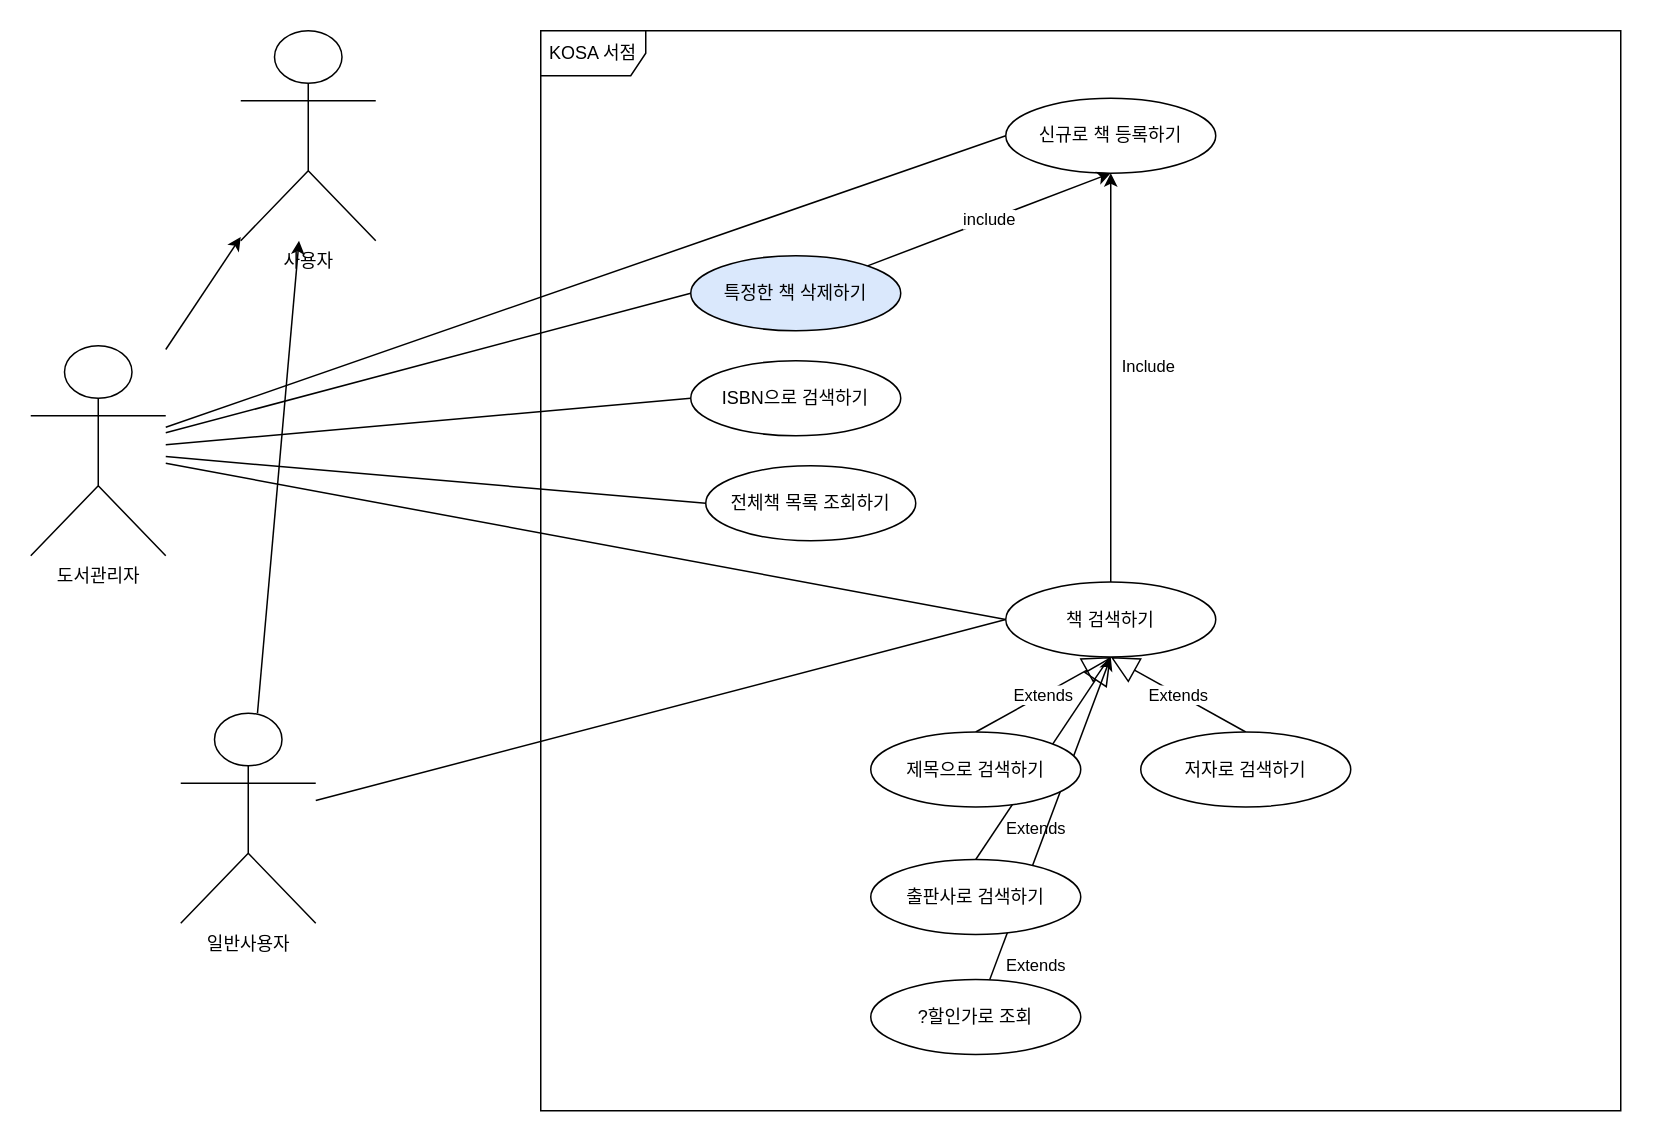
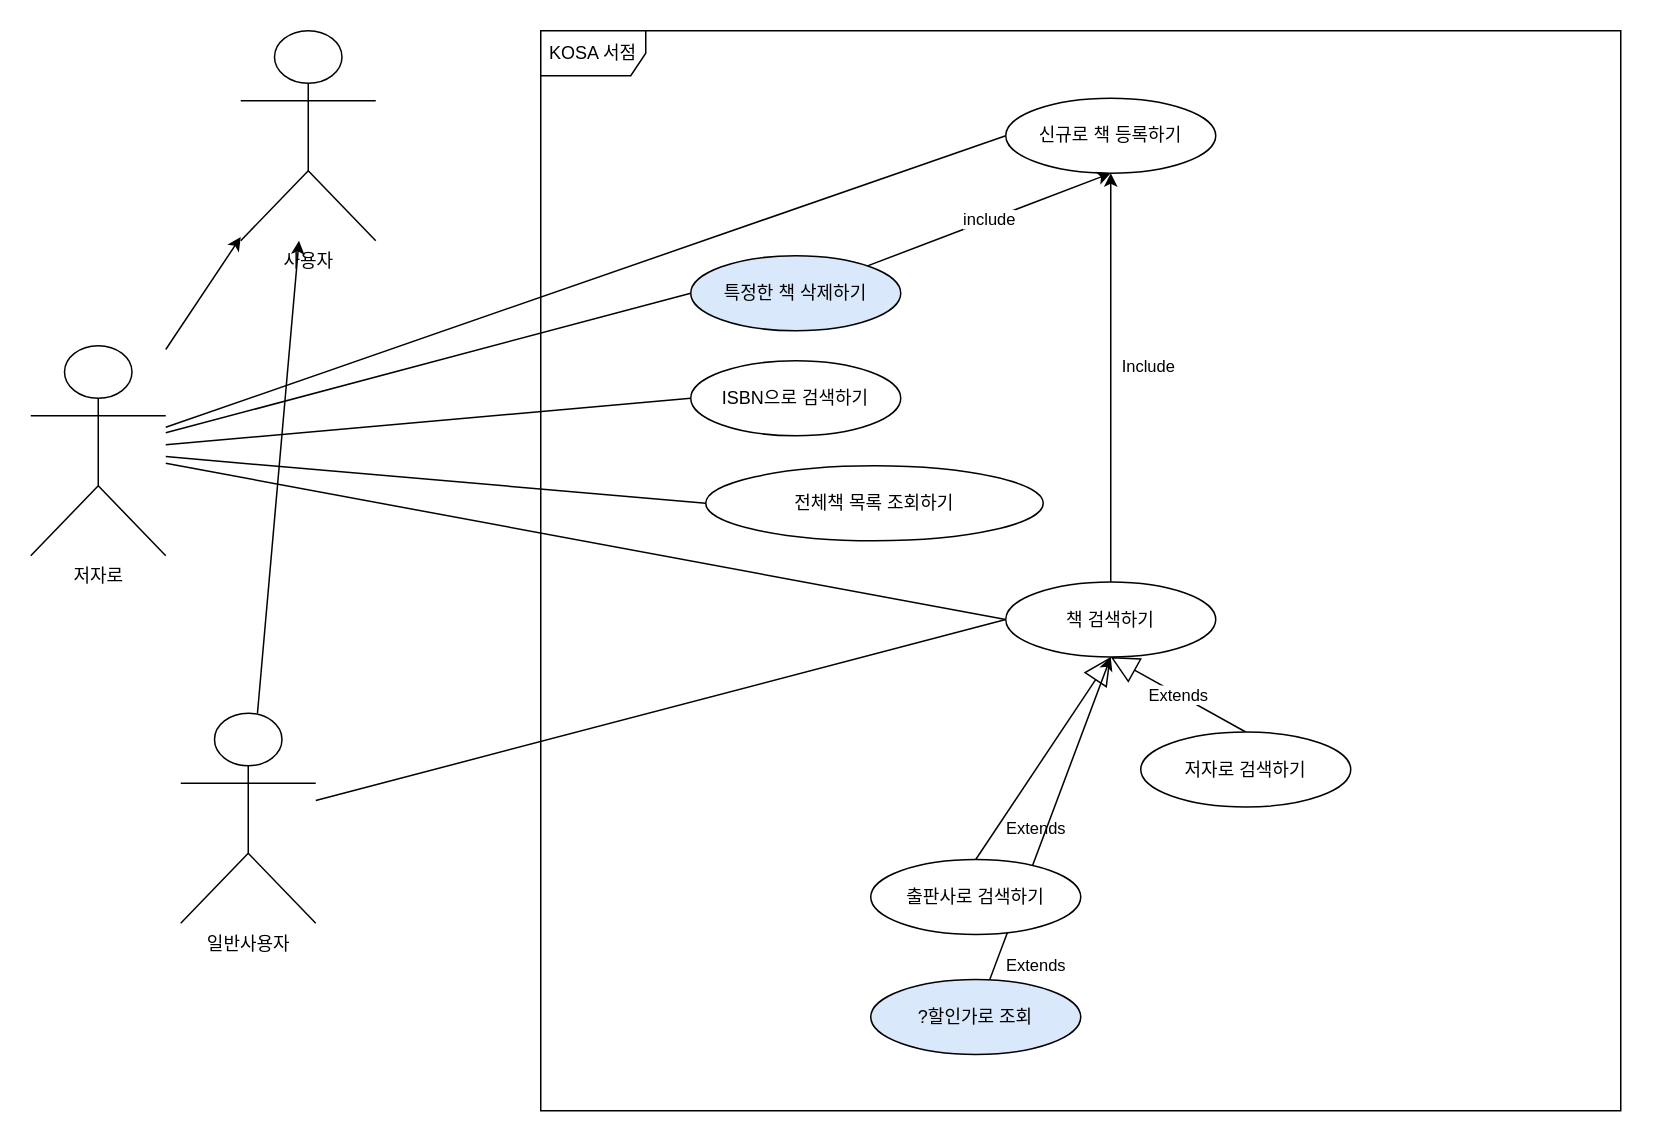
  <mxCell id="0" />
  <mxCell id="1" parent="0" />
  <mxCell id="2" style="rounded=0;orthogonalLoop=1;jettySize=auto;html=1;entryX=0;entryY=0.5;entryDx=0;entryDy=0;endArrow=none;startFill=0;" edge="1" parent="1" source="27" target="19"><mxGeometry relative="1" as="geometry" /></mxCell>
  <mxCell id="3" style="rounded=0;orthogonalLoop=1;jettySize=auto;html=1;entryX=0;entryY=0.5;entryDx=0;entryDy=0;endArrow=none;startFill=0;" edge="1" parent="1" source="28" target="19"><mxGeometry relative="1" as="geometry" /></mxCell>
- <mxCell id="4" value="Extends" style="endArrow=block;endSize=16;endFill=0;html=1;rounded=0;exitX=0.5;exitY=0;exitDx=0;exitDy=0;entryX=0.5;entryY=1;entryDx=0;entryDy=0;" edge="1" parent="1" source="20" target="19"><mxGeometry x="-0.005" width="160" relative="1" as="geometry"><mxPoint x="400" y="657.5" as="sourcePoint" /><mxPoint x="560" y="657.5" as="targetPoint" /><mxPoint as="offset" /></mxGeometry></mxCell>
  <mxCell id="5" value="Extends" style="endArrow=block;endSize=16;endFill=0;html=1;rounded=0;exitX=0.5;exitY=0;exitDx=0;exitDy=0;entryX=0.5;entryY=1;entryDx=0;entryDy=0;" edge="1" parent="1" source="21" target="19"><mxGeometry width="160" relative="1" as="geometry"><mxPoint x="820" y="667.5" as="sourcePoint" /><mxPoint x="910" y="627.5" as="targetPoint" /></mxGeometry></mxCell>
  <mxCell id="6" value="Extends" style="endArrow=block;endSize=16;endFill=0;html=1;rounded=0;exitX=0.5;exitY=0;exitDx=0;exitDy=0;entryX=0.5;entryY=1;entryDx=0;entryDy=0;" edge="1" parent="1" source="22" target="19"><mxGeometry x="-0.521" y="-22" width="160" relative="1" as="geometry"><mxPoint x="605" y="697.5" as="sourcePoint" /><mxPoint x="695" y="657.5" as="targetPoint" /><mxPoint as="offset" /></mxGeometry></mxCell>
  <mxCell id="7" style="rounded=0;orthogonalLoop=1;jettySize=auto;html=1;entryX=0;entryY=0.5;entryDx=0;entryDy=0;endArrow=none;startFill=0;" edge="1" parent="1" source="27" target="15"><mxGeometry relative="1" as="geometry" /></mxCell>
  <mxCell id="8" style="rounded=0;orthogonalLoop=1;jettySize=auto;html=1;" edge="1" parent="1" source="27" target="23"><mxGeometry relative="1" as="geometry" /></mxCell>
  <mxCell id="9" style="rounded=0;orthogonalLoop=1;jettySize=auto;html=1;" edge="1" parent="1" source="28" target="23"><mxGeometry relative="1" as="geometry" /></mxCell>
  <mxCell id="10" value="KOSA 서점" style="shape=umlFrame;whiteSpace=wrap;html=1;pointerEvents=0;width=70;height=30;" vertex="1" parent="1"><mxGeometry x="360" y="20" width="720" height="720" as="geometry" /></mxCell>
  <mxCell id="11" value="Extends" style="rounded=0;orthogonalLoop=1;jettySize=auto;html=1;entryX=0.5;entryY=1;entryDx=0;entryDy=0;" edge="1" parent="1" source="12" target="19"><mxGeometry x="-0.823" y="-25" relative="1" as="geometry"><mxPoint as="offset" /></mxGeometry></mxCell>
- <mxCell id="12" value="?할인가로 조회" style="ellipse;whiteSpace=wrap;html=1;" vertex="1" parent="1"><mxGeometry x="580" y="652.5" width="140" height="50" as="geometry" /></mxCell>
+ <mxCell id="12" value="?할인가로 조회" style="ellipse;whiteSpace=wrap;html=1;fillColor=#dae8fc;" vertex="1" parent="1"><mxGeometry x="580" y="652.5" width="140" height="50" as="geometry" /></mxCell>
  <mxCell id="13" value="ISBN으로 검색하기" style="ellipse;whiteSpace=wrap;html=1;" vertex="1" parent="1"><mxGeometry x="460" y="240" width="140" height="50" as="geometry" /></mxCell>
- <mxCell id="14" value="전체책 목록 조회하기" style="ellipse;whiteSpace=wrap;html=1;" vertex="1" parent="1"><mxGeometry x="470" y="310" width="140" height="50" as="geometry" /></mxCell>
+ <mxCell id="14" value="전체책 목록 조회하기" style="ellipse;whiteSpace=wrap;html=1;" vertex="1" parent="1"><mxGeometry x="470" y="310" width="225" height="50" as="geometry" /></mxCell>
  <mxCell id="15" value="신규로 책 등록하기" style="ellipse;whiteSpace=wrap;html=1;" vertex="1" parent="1"><mxGeometry x="670" y="65" width="140" height="50" as="geometry" /></mxCell>
  <mxCell id="16" value="include" style="rounded=0;orthogonalLoop=1;jettySize=auto;html=1;entryX=0.5;entryY=1;entryDx=0;entryDy=0;" edge="1" parent="1" source="17" target="15"><mxGeometry relative="1" as="geometry" /></mxCell>
  <mxCell id="17" value="특정한 책 삭제하기" style="ellipse;whiteSpace=wrap;html=1;fillColor=#dae8fc;" vertex="1" parent="1"><mxGeometry x="460" y="170" width="140" height="50" as="geometry" /></mxCell>
  <mxCell id="18" value="Include" style="rounded=0;orthogonalLoop=1;jettySize=auto;html=1;entryX=0.5;entryY=1;entryDx=0;entryDy=0;" edge="1" parent="1" source="19" target="15"><mxGeometry x="0.057" y="-25" relative="1" as="geometry"><mxPoint as="offset" /></mxGeometry></mxCell>
  <mxCell id="19" value="책 검색하기" style="ellipse;whiteSpace=wrap;html=1;" vertex="1" parent="1"><mxGeometry x="670" y="387.5" width="140" height="50" as="geometry" /></mxCell>
- <mxCell id="20" value="제목으로 검색하기" style="ellipse;whiteSpace=wrap;html=1;" vertex="1" parent="1"><mxGeometry x="580" y="487.5" width="140" height="50" as="geometry" /></mxCell>
  <mxCell id="21" value="저자로 검색하기" style="ellipse;whiteSpace=wrap;html=1;" vertex="1" parent="1"><mxGeometry x="760" y="487.5" width="140" height="50" as="geometry" /></mxCell>
  <mxCell id="22" value="출판사로 검색하기" style="ellipse;whiteSpace=wrap;html=1;" vertex="1" parent="1"><mxGeometry x="580" y="572.5" width="140" height="50" as="geometry" /></mxCell>
  <mxCell id="23" value="사용자" style="shape=umlActor;verticalLabelPosition=bottom;verticalAlign=top;html=1;" vertex="1" parent="1"><mxGeometry x="160" y="20" width="90" height="140" as="geometry" /></mxCell>
  <mxCell id="24" style="rounded=0;orthogonalLoop=1;jettySize=auto;html=1;entryX=0;entryY=0.5;entryDx=0;entryDy=0;endArrow=none;startFill=0;" edge="1" parent="1" source="27" target="14"><mxGeometry relative="1" as="geometry" /></mxCell>
  <mxCell id="25" style="rounded=0;orthogonalLoop=1;jettySize=auto;html=1;entryX=0;entryY=0.5;entryDx=0;entryDy=0;endArrow=none;startFill=0;" edge="1" parent="1" source="27" target="17"><mxGeometry relative="1" as="geometry" /></mxCell>
  <mxCell id="26" style="rounded=0;orthogonalLoop=1;jettySize=auto;html=1;entryX=0;entryY=0.5;entryDx=0;entryDy=0;endArrow=none;startFill=0;" edge="1" parent="1" source="27" target="13"><mxGeometry relative="1" as="geometry" /></mxCell>
- <mxCell id="27" value="도서관리자" style="shape=umlActor;verticalLabelPosition=bottom;verticalAlign=top;html=1;" vertex="1" parent="1"><mxGeometry x="20" y="230" width="90" height="140" as="geometry" /></mxCell>
+ <mxCell id="27" value="저자로" style="shape=umlActor;verticalLabelPosition=bottom;verticalAlign=top;html=1;" vertex="1" parent="1"><mxGeometry x="20" y="230" width="90" height="140" as="geometry" /></mxCell>
  <mxCell id="28" value="일반사용자" style="shape=umlActor;verticalLabelPosition=bottom;verticalAlign=top;html=1;" vertex="1" parent="1"><mxGeometry x="120" y="475" width="90" height="140" as="geometry" /></mxCell>
